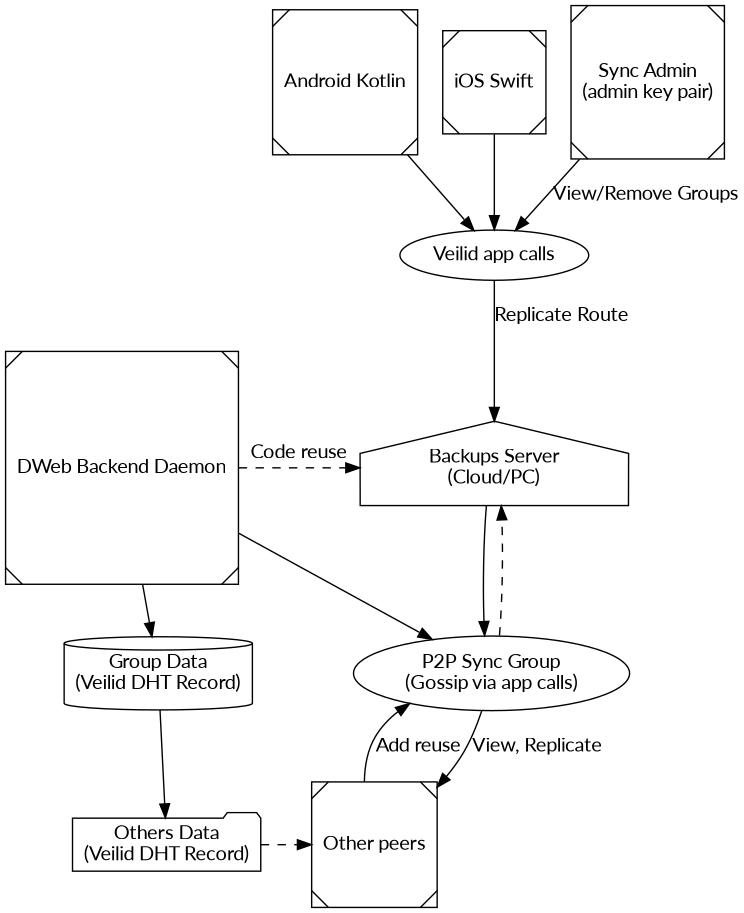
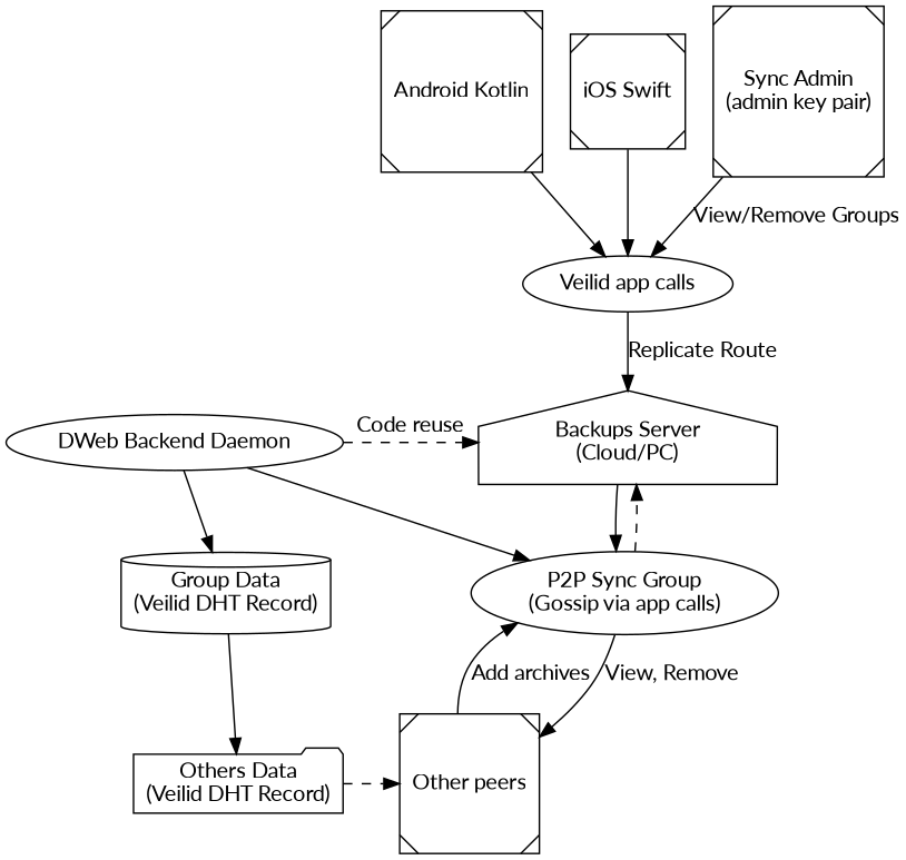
  digraph {
    fontname=Lato
    rankdir=TD
    node [fontname=Lato shape=Msquare]
    edge [fontname=Lato]
    n1 [label="Backups Server\n(Cloud/PC)" shape=house]
-   n2 [label="DWeb Backend Daemon"]
+   n2 [label="DWeb Backend Daemon" shape=""]
    n3 [label="Other peers"]
    n4 [label="Others Data\n(Veilid DHT Record)" shape=folder]
    n5 [label="P2P Sync Group\n(Gossip via app calls)" shape=""]
    n6 [label="Group Data\n(Veilid DHT Record)" shape=cylinder]
    n7 [label="Android Kotlin"]
    n8 [label="Veilid app calls" shape=""]
    n9 [label="iOS Swift"]
    n10 [label="Sync Admin\n(admin key pair)"]
    subgraph sub_1 {
      rank=same
      n1
      n2
    }
    subgraph sub_2 {
      rank=same
      n3
      n4
    }
    n1 -> n5
    n2 -> n1 [label="Code reuse" style=dashed]
    n2 -> n5
    n2 -> n6
-   n3 -> n5 [label="Add reuse"]
+   n3 -> n5 [label="Add archives"]
    n4 -> n3 [style=dashed]
    n5 -> n1 [style=dashed]
-   n5 -> n3 [label="View, Replicate"]
+   n5 -> n3 [label="View, Remove"]
    n6 -> n4
    n7 -> n8
    n8 -> n1 [label="Replicate Route"]
    n9 -> n8
    n10 -> n8 [label="View/Remove Groups"]
  }
